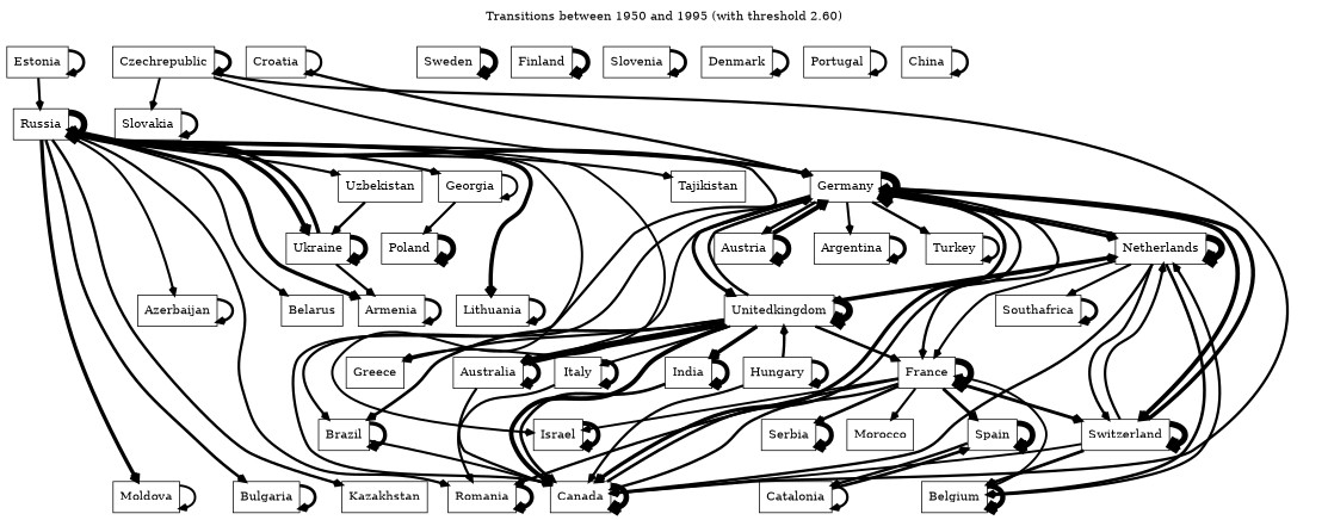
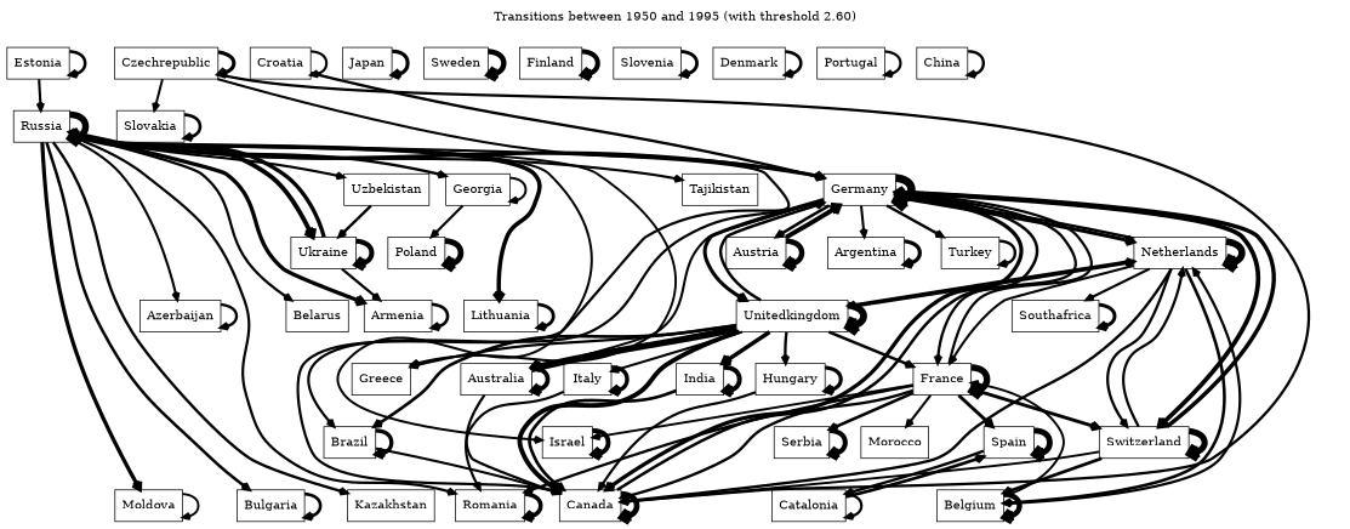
  digraph {
    label="Transitions between 1950 and 1995 (with threshold 2.60)"
    labelloc=t
    node [shape=rectangle]
    edge [arrowhead=vee arrowsize=0.8 penwidth=3.0 weight=0.1]
    Germany
    Brazil
    Netherlands
    Unitedkingdom
    France
    Canada
    Switzerland
    Austria
    Argentina
    Greece
    Turkey
    Belgium
    Southafrica
    India
    Australia
    Italy
    Spain
    Romania
    Israel
    Serbia
    Morocco
    Poland
    Catalonia
+   Japan
    Sweden
    Russia
    Uzbekistan
    Azerbaijan
    Ukraine
    Moldova
    Belarus
    Bulgaria
    Lithuania
    Georgia
    Armenia
    Kazakhstan
    Tajikistan
    Hungary
    Croatia
    Czechrepublic
    Slovakia
    Finland
    Slovenia
    Denmark
    Portugal
    China
    Estonia
    Germany -> Germany [penwidth=9.1]
    Germany -> Brazil
    Germany -> Netherlands [penwidth=4.2]
    Germany -> Unitedkingdom [penwidth=4.2]
    Germany -> France [penwidth=3.1]
    Germany -> Canada [penwidth=4.4]
    Germany -> Switzerland [penwidth=5.1]
    Germany -> Austria [penwidth=3.4]
    Germany -> Argentina [penwidth=2.8]
    Germany -> Greece [penwidth=2.8]
    Germany -> Turkey [penwidth=3.2]
    Brazil -> Brazil [penwidth=4.6]
    Brazil -> Canada [penwidth=2.8]
    Netherlands -> Germany [penwidth=3.2]
    Netherlands -> Netherlands [penwidth=7.8]
    Netherlands -> Unitedkingdom [penwidth=2.8]
    Netherlands -> France [penwidth=2.8]
    Netherlands -> Canada [penwidth=3.2]
    Netherlands -> Switzerland [penwidth=3.1]
    Netherlands -> Belgium [penwidth=3.5]
    Netherlands -> Southafrica [penwidth=2.9]
    Unitedkingdom -> Germany [penwidth=3.4]
    Unitedkingdom -> Brazil [penwidth=3.6]
    Unitedkingdom -> Netherlands [penwidth=3.9]
    Unitedkingdom -> Unitedkingdom [penwidth=8.0]
    Unitedkingdom -> France [penwidth=3.4]
    Unitedkingdom -> Canada [penwidth=5.3]
    Unitedkingdom -> Greece
    Unitedkingdom -> India [penwidth=4.7]
    Unitedkingdom -> Australia [penwidth=5.2]
    Unitedkingdom -> Italy [penwidth=2.8]
+   France -> Germany
    France -> France [penwidth=7.5]
    France -> Canada [penwidth=3.2]
    France -> Switzerland [penwidth=3.9]
    France -> Spain [penwidth=3.9]
    France -> Romania [penwidth=3.1]
    France -> Israel [penwidth=2.6]
    France -> Serbia [penwidth=3.5]
    France -> Morocco [penwidth=2.8]
    Canada -> Germany [penwidth=3.4]
    Canada -> Canada [penwidth=6.4]
    Switzerland -> Germany [penwidth=4.7]
    Switzerland -> Netherlands
    Switzerland -> Canada [penwidth=2.6]
    Switzerland -> Switzerland [penwidth=7.1]
    Switzerland -> Belgium [penwidth=3.7]
    Austria -> Germany [penwidth=5.3]
    Austria -> Austria [penwidth=6.2]
    Argentina -> Argentina [penwidth=4.4]
    Turkey -> Turkey [penwidth=3.3]
    Belgium -> Netherlands
    Belgium -> France [penwidth=2.6]
    Belgium -> Belgium [penwidth=6.1]
    Southafrica -> Southafrica [penwidth=4.1]
    India -> Canada [penwidth=3.6]
    India -> India [penwidth=5.4]
    Australia -> Unitedkingdom [penwidth=3.5]
    Australia -> Canada
    Australia -> Australia [penwidth=5.2]
    Italy -> Italy [penwidth=4.7]
    Italy -> Romania [penwidth=2.9]
    Spain -> Spain [penwidth=6.7]
    Spain -> Catalonia [penwidth=3.2]
    Romania -> Romania [penwidth=4.9]
    Israel -> Israel [penwidth=5.4]
    Serbia -> Serbia [penwidth=5.6]
    Poland -> Poland [penwidth=6.6]
    Catalonia -> Spain [penwidth=3.6]
    Catalonia -> Catalonia
+   Japan -> Japan [penwidth=4.3]
    Sweden -> Sweden [penwidth=6.1]
    Russia -> Germany [penwidth=4.2]
    Russia -> Canada
    Russia -> Australia [penwidth=2.6]
    Russia -> Romania
    Russia -> Israel [penwidth=2.7]
    Russia -> Russia [penwidth=7.6]
    Russia -> Uzbekistan [penwidth=2.9]
    Russia -> Azerbaijan [penwidth=2.8]
    Russia -> Ukraine [penwidth=5.2]
    Russia -> Moldova [penwidth=4.4]
    Russia -> Belarus
    Russia -> Bulgaria [penwidth=3.4]
    Russia -> Lithuania [penwidth=4.8]
    Russia -> Georgia [penwidth=3.2]
    Russia -> Armenia [penwidth=4.5]
    Russia -> Kazakhstan [penwidth=3.2]
    Russia -> Tajikistan [penwidth=2.9]
    Uzbekistan -> Ukraine [penwidth=3.2]
    Azerbaijan -> Azerbaijan [penwidth=3.2]
    Ukraine -> Russia [penwidth=4.5]
    Ukraine -> Ukraine [penwidth=5.7]
    Ukraine -> Armenia
    Moldova -> Moldova [penwidth=2.6]
    Bulgaria -> Bulgaria [penwidth=3.6]
    Lithuania -> Lithuania [penwidth=3.8]
    Georgia -> Poland [penwidth=2.8]
    Georgia -> Georgia [penwidth=2.7]
    Armenia -> Armenia [penwidth=3.6]
-   Hungary -> Unitedkingdom [penwidth=3.2]
+   Unitedkingdom -> Hungary [penwidth=3.2]
    Hungary -> Canada [penwidth=2.9]
    Hungary -> Hungary [penwidth=4.4]
    Croatia -> Germany [penwidth=3.2]
    Croatia -> Croatia [penwidth=2.9]
    Czechrepublic -> Germany [penwidth=2.8]
    Czechrepublic -> Canada [penwidth=3.1]
    Czechrepublic -> Czechrepublic [penwidth=4.3]
    Czechrepublic -> Slovakia [penwidth=2.7]
    Slovakia -> Slovakia [penwidth=3.6]
    Finland -> Finland [penwidth=5.6]
    Slovenia -> Slovenia [penwidth=3.9]
    Denmark -> Denmark [penwidth=3.6]
    Portugal -> Portugal
    China -> China [penwidth=3.3]
    Estonia -> Russia [penwidth=2.9]
    Estonia -> Estonia [penwidth=3.5]
  }
